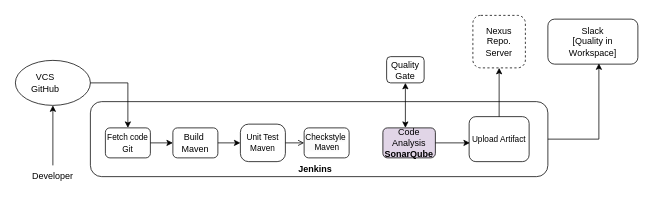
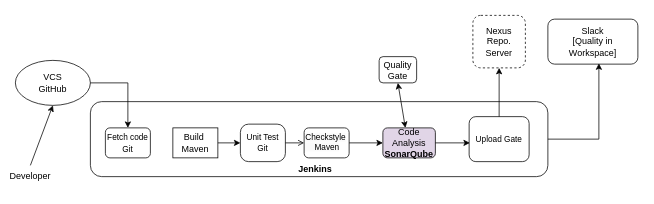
  <mxCell id="0" />
  <mxCell id="1" parent="0" />
- <mxCell id="2" value="Developer" style="text;html=1;strokeColor=none;fillColor=none;align=center;verticalAlign=middle;whiteSpace=wrap;rounded=0;" parent="1" vertex="1"><mxGeometry x="40" y="220" width="60" height="30" as="geometry" /></mxCell>
+ <mxCell id="2" value="Developer" style="text;html=1;strokeColor=none;fillColor=none;align=center;verticalAlign=middle;whiteSpace=wrap;rounded=0;" parent="1" vertex="1"><mxGeometry x="10" y="220" width="60" height="30" as="geometry" /></mxCell>
  <mxCell id="3" value="" style="ellipse;whiteSpace=wrap;html=1;" parent="1" vertex="1"><mxGeometry x="20" y="80" width="100" height="60" as="geometry" /></mxCell>
- <mxCell id="4" value="VCS&lt;br&gt;GitHub" style="text;html=1;strokeColor=none;fillColor=none;align=center;verticalAlign=middle;whiteSpace=wrap;rounded=0;" parent="1" vertex="1"><mxGeometry x="30" y="95" width="60" height="30" as="geometry" /></mxCell>
+ <mxCell id="4" value="VCS&lt;br&gt;GitHub" style="text;html=1;strokeColor=none;fillColor=none;align=center;verticalAlign=middle;whiteSpace=wrap;rounded=0;" parent="1" vertex="1"><mxGeometry x="40" y="95" width="60" height="30" as="geometry" /></mxCell>
  <mxCell id="5" value="" style="rounded=1;whiteSpace=wrap;html=1;" parent="1" vertex="1"><mxGeometry x="120" y="135" width="610" height="100" as="geometry" /></mxCell>
  <mxCell id="6" value="&lt;b&gt;Jenkins&lt;/b&gt;" style="text;html=1;strokeColor=none;fillColor=none;align=center;verticalAlign=middle;whiteSpace=wrap;rounded=0;" parent="1" vertex="1"><mxGeometry x="390" y="210" width="60" height="30" as="geometry" /></mxCell>
  <mxCell id="7" value="" style="rounded=1;whiteSpace=wrap;html=1;" parent="1" vertex="1"><mxGeometry x="140" y="170" width="60" height="40" as="geometry" /></mxCell>
- <mxCell id="8" value="Build&amp;nbsp;&lt;br&gt;Maven" style="rounded=1;whiteSpace=wrap;html=1;" parent="1" vertex="1"><mxGeometry x="230" y="170" width="60" height="40" as="geometry" /></mxCell>
+ <mxCell id="8" value="Build&amp;nbsp;&lt;br&gt;Maven" style="whiteSpace=wrap;html=1;rounded=0;" parent="1" vertex="1"><mxGeometry x="230" y="170" width="60" height="40" as="geometry" /></mxCell>
  <mxCell id="9" value="&lt;br&gt;" style="rounded=1;whiteSpace=wrap;html=1;arcSize=22;" parent="1" vertex="1"><mxGeometry x="320" y="165" width="60" height="50" as="geometry" /></mxCell>
  <mxCell id="10" value="" style="rounded=1;whiteSpace=wrap;html=1;" parent="1" vertex="1"><mxGeometry x="405" y="170" width="60" height="40" as="geometry" /></mxCell>
- <mxCell id="11" value="Quality Gate" style="rounded=1;whiteSpace=wrap;html=1;" parent="1" vertex="1"><mxGeometry x="515" y="75" width="50" height="35" as="geometry" /></mxCell>
+ <mxCell id="11" value="Quality Gate" style="rounded=1;whiteSpace=wrap;html=1;" parent="1" vertex="1"><mxGeometry x="505" y="75" width="50" height="35" as="geometry" /></mxCell>
  <mxCell id="12" value="Code Analysis&lt;br&gt;&lt;b&gt;SonarQube&lt;/b&gt;" style="rounded=1;whiteSpace=wrap;html=1;fillColor=#e1d5e7;" parent="1" vertex="1"><mxGeometry x="510" y="170" width="70" height="40" as="geometry" /></mxCell>
  <mxCell id="13" value="Nexus Repo.&lt;br&gt;Server" style="rounded=1;whiteSpace=wrap;html=1;dashed=1;" parent="1" vertex="1"><mxGeometry x="630" y="20" width="70" height="70" as="geometry" /></mxCell>
  <mxCell id="14" value="&lt;font style=&quot;font-size: 11px;&quot;&gt;Fetch code&lt;br&gt;Git&lt;/font&gt;" style="text;html=1;strokeColor=none;fillColor=none;align=center;verticalAlign=middle;whiteSpace=wrap;rounded=0;" parent="1" vertex="1"><mxGeometry x="140" y="175" width="60" height="30" as="geometry" /></mxCell>
  <mxCell id="15" value="&lt;span style=&quot;color: rgb(0, 0, 0); font-family: Helvetica; font-size: 11px; font-style: normal; font-variant-ligatures: normal; font-variant-caps: normal; font-weight: 400; letter-spacing: normal; orphans: 2; text-align: center; text-indent: 0px; text-transform: none; widows: 2; word-spacing: 0px; -webkit-text-stroke-width: 0px; background-color: rgb(251, 251, 251); text-decoration-thickness: initial; text-decoration-style: initial; text-decoration-color: initial; float: none; display: inline !important;&quot;&gt;Checkstyle&lt;br&gt;&amp;nbsp; &amp;nbsp; Maven&lt;br&gt;&lt;/span&gt;" style="text;whiteSpace=wrap;html=1;fontSize=11;" parent="1" vertex="1"><mxGeometry x="405" y="170" width="60" height="40" as="geometry" /></mxCell>
- <mxCell id="16" value="Unit Test&lt;br&gt;Maven" style="text;html=1;strokeColor=none;fillColor=none;align=center;verticalAlign=middle;whiteSpace=wrap;rounded=0;fontSize=11;" parent="1" vertex="1"><mxGeometry x="320" y="175" width="60" height="30" as="geometry" /></mxCell>
- <mxCell id="17" value="Upload Artifact" style="rounded=1;whiteSpace=wrap;html=1;fontSize=11;" parent="1" vertex="1"><mxGeometry x="625" y="155" width="80" height="60" as="geometry" /></mxCell>
+ <mxCell id="16" value="Unit Test&lt;br&gt;Git" style="text;html=1;strokeColor=none;fillColor=none;align=center;verticalAlign=middle;whiteSpace=wrap;rounded=0;fontSize=11;" parent="1" vertex="1"><mxGeometry x="320" y="175" width="60" height="30" as="geometry" /></mxCell>
+ <mxCell id="17" value="Upload Gate" style="rounded=1;whiteSpace=wrap;html=1;fontSize=11;" parent="1" vertex="1"><mxGeometry x="625" y="155" width="80" height="60" as="geometry" /></mxCell>
  <mxCell id="18" value="" style="endArrow=classic;html=1;rounded=0;fontSize=11;exitX=0.5;exitY=0;exitDx=0;exitDy=0;entryX=0.5;entryY=1;entryDx=0;entryDy=0;" parent="1" source="2" target="3" edge="1"><mxGeometry width="50" height="50" relative="1" as="geometry"><mxPoint x="60" y="215" as="sourcePoint" /><mxPoint x="110" y="165" as="targetPoint" /></mxGeometry></mxCell>
  <mxCell id="19" value="" style="endArrow=classic;html=1;rounded=0;fontSize=11;exitX=1;exitY=0.5;exitDx=0;exitDy=0;entryX=0.5;entryY=0;entryDx=0;entryDy=0;" parent="1" source="3" target="7" edge="1"><mxGeometry width="50" height="50" relative="1" as="geometry"><mxPoint x="140" y="120" as="sourcePoint" /><mxPoint x="170" y="160" as="targetPoint" /><Array as="points"><mxPoint x="170" y="110" /></Array></mxGeometry></mxCell>
  <mxCell id="20" value="" style="endArrow=classic;startArrow=classic;html=1;rounded=0;fontSize=11;entryX=0.5;entryY=1;entryDx=0;entryDy=0;" parent="1" target="11" edge="1"><mxGeometry width="50" height="50" relative="1" as="geometry"><mxPoint x="540" y="170" as="sourcePoint" /><mxPoint x="565" y="110" as="targetPoint" /></mxGeometry></mxCell>
- <mxCell id="21" value="" style="endArrow=classic;html=1;rounded=0;fontSize=11;exitX=1;exitY=0.5;exitDx=0;exitDy=0;entryX=0;entryY=0.5;entryDx=0;entryDy=0;" parent="1" source="14" target="8" edge="1"><mxGeometry width="50" height="50" relative="1" as="geometry"><mxPoint x="325" y="100" as="sourcePoint" /><mxPoint x="375" y="50" as="targetPoint" /></mxGeometry></mxCell>
  <mxCell id="22" value="" style="endArrow=classic;html=1;rounded=0;fontSize=11;exitX=1;exitY=0.5;exitDx=0;exitDy=0;entryX=0;entryY=0.5;entryDx=0;entryDy=0;" parent="1" source="8" target="16" edge="1"><mxGeometry width="50" height="50" relative="1" as="geometry"><mxPoint x="210" y="200" as="sourcePoint" /><mxPoint x="240" y="200" as="targetPoint" /></mxGeometry></mxCell>
  <mxCell id="23" value="" style="endArrow=open;html=1;rounded=0;fontSize=11;exitX=1;exitY=0.5;exitDx=0;exitDy=0;entryX=0;entryY=0.5;entryDx=0;entryDy=0;" parent="1" source="16" target="15" edge="1"><mxGeometry width="50" height="50" relative="1" as="geometry"><mxPoint x="220" y="210" as="sourcePoint" /><mxPoint x="250" y="210" as="targetPoint" /></mxGeometry></mxCell>
+ <mxCell id="24" value="" style="endArrow=classic;html=1;rounded=0;fontSize=11;exitX=1;exitY=0.5;exitDx=0;exitDy=0;entryX=0;entryY=0.5;entryDx=0;entryDy=0;" parent="1" source="15" target="12" edge="1"><mxGeometry width="50" height="50" relative="1" as="geometry"><mxPoint x="230" y="220" as="sourcePoint" /><mxPoint x="260" y="220" as="targetPoint" /></mxGeometry></mxCell>
  <mxCell id="25" value="" style="endArrow=classic;html=1;rounded=0;fontSize=11;exitX=1;exitY=0.5;exitDx=0;exitDy=0;" parent="1" source="12" edge="1"><mxGeometry width="50" height="50" relative="1" as="geometry"><mxPoint x="475" y="200" as="sourcePoint" /><mxPoint x="626" y="190" as="targetPoint" /></mxGeometry></mxCell>
  <mxCell id="26" value="" style="endArrow=classic;html=1;rounded=0;fontSize=11;exitX=0.5;exitY=0;exitDx=0;exitDy=0;entryX=0.5;entryY=1;entryDx=0;entryDy=0;" parent="1" source="17" target="13" edge="1"><mxGeometry width="50" height="50" relative="1" as="geometry"><mxPoint x="360" y="160" as="sourcePoint" /><mxPoint x="410" y="110" as="targetPoint" /></mxGeometry></mxCell>
  <mxCell id="27" value="Slack&lt;br&gt;[Quality in Workspace]" style="rounded=1;whiteSpace=wrap;html=1;" vertex="1" parent="1"><mxGeometry x="730" y="25" width="120" height="60" as="geometry" /></mxCell>
  <mxCell id="28" value="" style="endArrow=classic;html=1;rounded=0;exitX=1;exitY=0.5;exitDx=0;exitDy=0;entryX=0.567;entryY=0.983;entryDx=0;entryDy=0;entryPerimeter=0;" edge="1" parent="1" source="5" target="27"><mxGeometry width="50" height="50" relative="1" as="geometry"><mxPoint x="560" y="170" as="sourcePoint" /><mxPoint x="610" y="120" as="targetPoint" /><Array as="points"><mxPoint x="798" y="185" /></Array></mxGeometry></mxCell>
